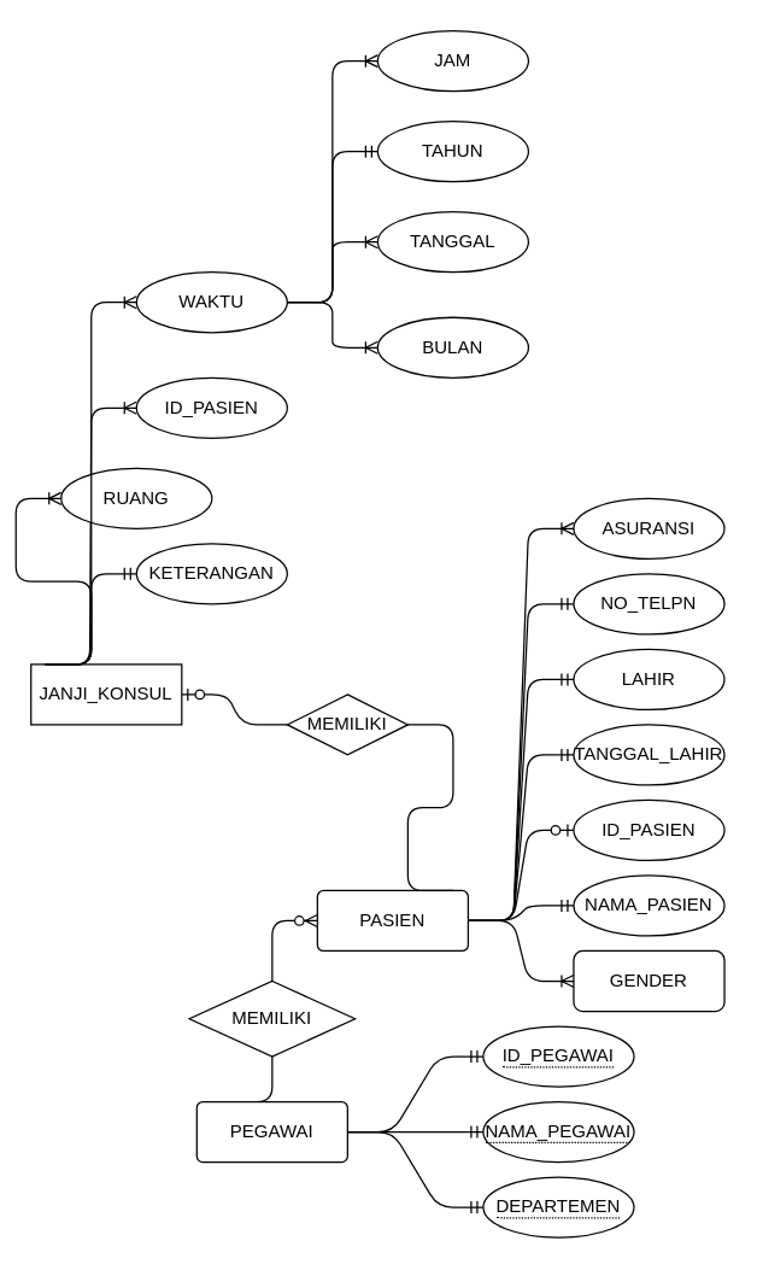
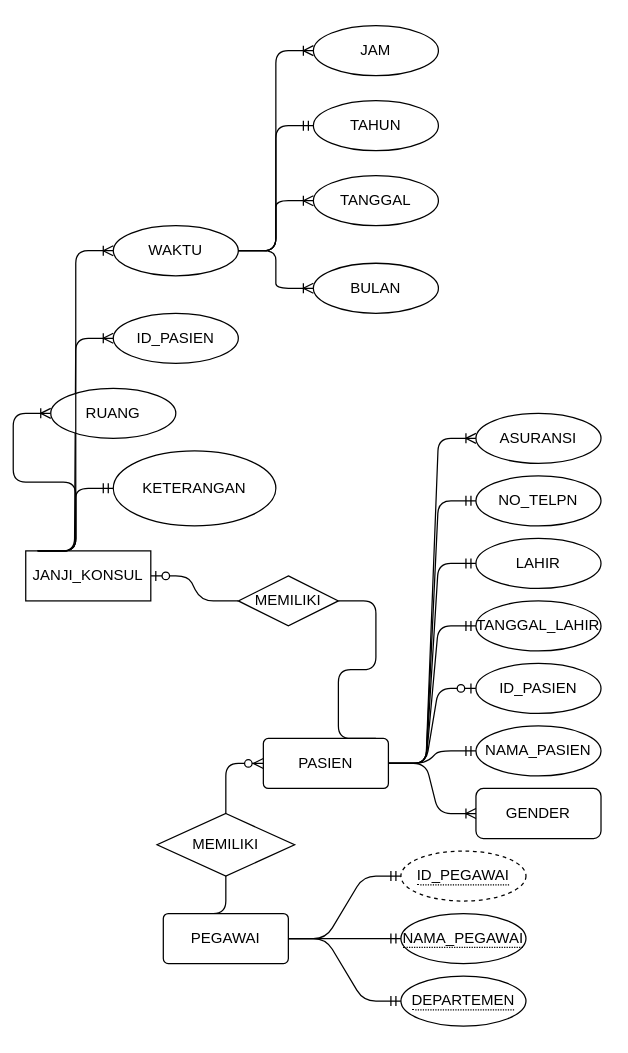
  <mxCell id="0" />
  <mxCell id="1" parent="0" />
  <mxCell id="2" value="" style="edgeStyle=entityRelationEdgeStyle;fontSize=12;html=1;endArrow=ERmandOne;entryX=0;entryY=0.5;entryDx=0;entryDy=0;" edge="1" parent="1" target="5"><mxGeometry width="100" height="100" relative="1" as="geometry"><mxPoint x="230" y="750" as="sourcePoint" /><mxPoint x="320" y="710" as="targetPoint" /></mxGeometry></mxCell>
  <mxCell id="3" value="" style="edgeStyle=entityRelationEdgeStyle;fontSize=12;html=1;endArrow=ERmandOne;" edge="1" parent="1"><mxGeometry width="100" height="100" relative="1" as="geometry"><mxPoint x="230" y="750" as="sourcePoint" /><mxPoint x="320" y="750" as="targetPoint" /></mxGeometry></mxCell>
  <mxCell id="4" value="" style="edgeStyle=entityRelationEdgeStyle;fontSize=12;html=1;endArrow=ERmandOne;" edge="1" parent="1"><mxGeometry width="100" height="100" relative="1" as="geometry"><mxPoint x="230" y="750" as="sourcePoint" /><mxPoint x="320" y="800" as="targetPoint" /></mxGeometry></mxCell>
- <mxCell id="5" value="&lt;span style=&quot;border-bottom: 1px dotted&quot;&gt;ID_PEGAWAI&lt;/span&gt;" style="ellipse;whiteSpace=wrap;html=1;align=center;" vertex="1" parent="1"><mxGeometry x="320" y="680" width="100" height="40" as="geometry" /></mxCell>
+ <mxCell id="5" value="&lt;span style=&quot;border-bottom: 1px dotted&quot;&gt;ID_PEGAWAI&lt;/span&gt;" style="ellipse;whiteSpace=wrap;html=1;align=center;dashed=1;" vertex="1" parent="1"><mxGeometry x="320" y="680" width="100" height="40" as="geometry" /></mxCell>
  <mxCell id="6" value="&lt;span style=&quot;border-bottom: 1px dotted&quot;&gt;NAMA_PEGAWAI&lt;/span&gt;" style="ellipse;whiteSpace=wrap;html=1;align=center;" vertex="1" parent="1"><mxGeometry x="320" y="730" width="100" height="40" as="geometry" /></mxCell>
  <mxCell id="7" value="&lt;span style=&quot;border-bottom: 1px dotted&quot;&gt;DEPARTEMEN&lt;/span&gt;" style="ellipse;whiteSpace=wrap;html=1;align=center;" vertex="1" parent="1"><mxGeometry x="320" y="780" width="100" height="40" as="geometry" /></mxCell>
  <mxCell id="8" value="" style="edgeStyle=entityRelationEdgeStyle;fontSize=12;html=1;endArrow=ERzeroToMany;endFill=1;entryX=0;entryY=0.5;entryDx=0;entryDy=0;" edge="1" parent="1" target="9"><mxGeometry width="100" height="100" relative="1" as="geometry"><mxPoint x="150" y="730" as="sourcePoint" /><mxPoint x="190" y="610" as="targetPoint" /></mxGeometry></mxCell>
  <mxCell id="9" value="PASIEN" style="rounded=1;arcSize=10;whiteSpace=wrap;html=1;align=center;" vertex="1" parent="1"><mxGeometry x="210" y="590" width="100" height="40" as="geometry" /></mxCell>
  <mxCell id="10" value="PEGAWAI" style="rounded=1;arcSize=10;whiteSpace=wrap;html=1;align=center;" vertex="1" parent="1"><mxGeometry x="130" y="730" width="100" height="40" as="geometry" /></mxCell>
  <mxCell id="11" value="" style="edgeStyle=entityRelationEdgeStyle;fontSize=12;html=1;endArrow=ERzeroToOne;endFill=1;" edge="1" parent="1" target="12"><mxGeometry width="100" height="100" relative="1" as="geometry"><mxPoint x="310" y="610" as="sourcePoint" /><mxPoint x="410" y="550" as="targetPoint" /></mxGeometry></mxCell>
  <mxCell id="12" value="ID_PASIEN" style="ellipse;whiteSpace=wrap;html=1;align=center;" vertex="1" parent="1"><mxGeometry x="380" y="530" width="100" height="40" as="geometry" /></mxCell>
  <mxCell id="13" value="NAMA_PASIEN" style="ellipse;whiteSpace=wrap;html=1;align=center;" vertex="1" parent="1"><mxGeometry x="380" y="580" width="100" height="40" as="geometry" /></mxCell>
  <mxCell id="14" value="GENDER" style="whiteSpace=wrap;html=1;align=center;rounded=1;" vertex="1" parent="1"><mxGeometry x="380" y="630" width="100" height="40" as="geometry" /></mxCell>
  <mxCell id="15" value="" style="edgeStyle=entityRelationEdgeStyle;fontSize=12;html=1;endArrow=ERmandOne;entryX=0;entryY=0.5;entryDx=0;entryDy=0;" edge="1" parent="1" target="13"><mxGeometry width="100" height="100" relative="1" as="geometry"><mxPoint x="310" y="610" as="sourcePoint" /><mxPoint x="410" y="510" as="targetPoint" /></mxGeometry></mxCell>
  <mxCell id="16" value="TANGGAL_LAHIR" style="ellipse;whiteSpace=wrap;html=1;align=center;" vertex="1" parent="1"><mxGeometry x="380" y="480" width="100" height="40" as="geometry" /></mxCell>
  <mxCell id="17" value="LAHIR" style="ellipse;whiteSpace=wrap;html=1;align=center;" vertex="1" parent="1"><mxGeometry x="380" y="430" width="100" height="40" as="geometry" /></mxCell>
  <mxCell id="18" value="NO_TELPN" style="ellipse;whiteSpace=wrap;html=1;align=center;" vertex="1" parent="1"><mxGeometry x="380" y="380" width="100" height="40" as="geometry" /></mxCell>
  <mxCell id="19" value="" style="edgeStyle=entityRelationEdgeStyle;fontSize=12;html=1;endArrow=ERoneToMany;entryX=0;entryY=0.5;entryDx=0;entryDy=0;" edge="1" parent="1" target="14"><mxGeometry width="100" height="100" relative="1" as="geometry"><mxPoint x="310" y="610" as="sourcePoint" /><mxPoint x="410" y="510" as="targetPoint" /></mxGeometry></mxCell>
  <mxCell id="20" value="" style="edgeStyle=entityRelationEdgeStyle;fontSize=12;html=1;endArrow=ERmandOne;" edge="1" parent="1"><mxGeometry width="100" height="100" relative="1" as="geometry"><mxPoint x="310" y="610" as="sourcePoint" /><mxPoint x="380" y="500" as="targetPoint" /></mxGeometry></mxCell>
  <mxCell id="21" value="" style="edgeStyle=entityRelationEdgeStyle;fontSize=12;html=1;endArrow=ERmandOne;entryX=0;entryY=0.5;entryDx=0;entryDy=0;" edge="1" parent="1" target="17"><mxGeometry width="100" height="100" relative="1" as="geometry"><mxPoint x="310" y="610" as="sourcePoint" /><mxPoint x="410" y="510" as="targetPoint" /></mxGeometry></mxCell>
  <mxCell id="22" value="" style="edgeStyle=entityRelationEdgeStyle;fontSize=12;html=1;endArrow=ERmandOne;entryX=0;entryY=0.5;entryDx=0;entryDy=0;" edge="1" parent="1" target="18"><mxGeometry width="100" height="100" relative="1" as="geometry"><mxPoint x="310" y="610" as="sourcePoint" /><mxPoint x="410" y="510" as="targetPoint" /></mxGeometry></mxCell>
  <mxCell id="23" value="ASURANSI" style="ellipse;whiteSpace=wrap;html=1;align=center;" vertex="1" parent="1"><mxGeometry x="380" y="330" width="100" height="40" as="geometry" /></mxCell>
  <mxCell id="24" value="" style="edgeStyle=entityRelationEdgeStyle;fontSize=12;html=1;endArrow=ERoneToMany;entryX=0;entryY=0.5;entryDx=0;entryDy=0;" edge="1" parent="1" target="23"><mxGeometry width="100" height="100" relative="1" as="geometry"><mxPoint x="310" y="610" as="sourcePoint" /><mxPoint x="410" y="510" as="targetPoint" /></mxGeometry></mxCell>
  <mxCell id="25" value="" style="edgeStyle=entityRelationEdgeStyle;fontSize=12;html=1;endArrow=ERzeroToOne;endFill=1;entryX=1;entryY=0.5;entryDx=0;entryDy=0;startArrow=none;" edge="1" parent="1" source="43" target="26"><mxGeometry width="100" height="100" relative="1" as="geometry"><mxPoint x="240" y="590" as="sourcePoint" /><mxPoint x="20" y="460" as="targetPoint" /></mxGeometry></mxCell>
  <mxCell id="26" value="JANJI_KONSUL" style="whiteSpace=wrap;html=1;align=center;" vertex="1" parent="1"><mxGeometry x="20" y="440" width="100" height="40" as="geometry" /></mxCell>
  <mxCell id="27" value="" style="edgeStyle=entityRelationEdgeStyle;fontSize=12;html=1;endArrow=ERoneToMany;" edge="1" parent="1"><mxGeometry width="100" height="100" relative="1" as="geometry"><mxPoint x="29" y="440" as="sourcePoint" /><mxPoint x="90" y="270" as="targetPoint" /></mxGeometry></mxCell>
  <mxCell id="28" value="ID_PASIEN" style="ellipse;whiteSpace=wrap;html=1;align=center;" vertex="1" parent="1"><mxGeometry x="90" y="250" width="100" height="40" as="geometry" /></mxCell>
  <mxCell id="29" value="" style="edgeStyle=entityRelationEdgeStyle;fontSize=12;html=1;endArrow=ERoneToMany;" edge="1" parent="1" target="30"><mxGeometry width="100" height="100" relative="1" as="geometry"><mxPoint y="440" as="sourcePoint" x="30" /><mxPoint x="90" y="330" as="targetPoint" /></mxGeometry></mxCell>
  <mxCell id="30" value="RUANG" style="ellipse;whiteSpace=wrap;html=1;align=center;" vertex="1" parent="1"><mxGeometry x="40" y="310" width="100" height="40" as="geometry" /></mxCell>
  <mxCell id="31" value="" style="edgeStyle=entityRelationEdgeStyle;fontSize=12;html=1;endArrow=ERmandOne;" edge="1" parent="1" target="32"><mxGeometry width="100" height="100" relative="1" as="geometry"><mxPoint y="440" as="sourcePoint" x="30" /><mxPoint x="90" y="380" as="targetPoint" /></mxGeometry></mxCell>
- <mxCell id="32" value="KETERANGAN" style="ellipse;whiteSpace=wrap;html=1;align=center;" vertex="1" parent="1"><mxGeometry x="90" y="360" width="100" height="40" as="geometry" /></mxCell>
+ <mxCell id="32" value="KETERANGAN" style="ellipse;whiteSpace=wrap;html=1;align=center;" vertex="1" parent="1"><mxGeometry x="90" y="360" width="130" height="60" as="geometry" /></mxCell>
  <mxCell id="33" value="" style="edgeStyle=entityRelationEdgeStyle;fontSize=12;html=1;endArrow=ERoneToMany;" edge="1" parent="1" target="34"><mxGeometry width="100" height="100" relative="1" as="geometry"><mxPoint y="440" as="sourcePoint" x="30" /><mxPoint x="90" y="200" as="targetPoint" /></mxGeometry></mxCell>
  <mxCell id="34" value="WAKTU" style="ellipse;whiteSpace=wrap;html=1;align=center;" vertex="1" parent="1"><mxGeometry x="90" y="180" width="100" height="40" as="geometry" /></mxCell>
  <mxCell id="35" value="" style="edgeStyle=entityRelationEdgeStyle;fontSize=12;html=1;endArrow=ERoneToMany;" edge="1" parent="1" target="36"><mxGeometry width="100" height="100" relative="1" as="geometry"><mxPoint x="190" y="200" as="sourcePoint" /><mxPoint x="270" y="150" as="targetPoint" /></mxGeometry></mxCell>
  <mxCell id="36" value="TANGGAL" style="ellipse;whiteSpace=wrap;html=1;align=center;" vertex="1" parent="1"><mxGeometry x="250" y="140" width="100" height="40" as="geometry" /></mxCell>
  <mxCell id="37" value="" style="edgeStyle=entityRelationEdgeStyle;fontSize=12;html=1;endArrow=ERoneToMany;" edge="1" parent="1" target="38"><mxGeometry width="100" height="100" relative="1" as="geometry"><mxPoint x="190" y="200" as="sourcePoint" /><mxPoint x="250" y="230" as="targetPoint" /></mxGeometry></mxCell>
  <mxCell id="38" value="BULAN" style="ellipse;whiteSpace=wrap;html=1;align=center;" vertex="1" parent="1"><mxGeometry x="250" y="210" width="100" height="40" as="geometry" /></mxCell>
  <mxCell id="39" value="" style="edgeStyle=entityRelationEdgeStyle;fontSize=12;html=1;endArrow=ERmandOne;" edge="1" parent="1" target="40"><mxGeometry width="100" height="100" relative="1" as="geometry"><mxPoint x="190" y="200" as="sourcePoint" /><mxPoint x="250" y="100" as="targetPoint" /></mxGeometry></mxCell>
  <mxCell id="40" value="TAHUN" style="ellipse;whiteSpace=wrap;html=1;align=center;" vertex="1" parent="1"><mxGeometry x="250" y="80" width="100" height="40" as="geometry" /></mxCell>
  <mxCell id="41" value="" style="edgeStyle=entityRelationEdgeStyle;fontSize=12;html=1;endArrow=ERoneToMany;" edge="1" parent="1" target="42"><mxGeometry width="100" height="100" relative="1" as="geometry"><mxPoint x="190" y="200" as="sourcePoint" /><mxPoint x="250" y="30" as="targetPoint" /></mxGeometry></mxCell>
  <mxCell id="42" value="JAM" style="ellipse;whiteSpace=wrap;html=1;align=center;" vertex="1" parent="1"><mxGeometry x="250" y="20" width="100" height="40" as="geometry" /></mxCell>
  <mxCell id="43" value="MEMILIKI" style="shape=rhombus;perimeter=rhombusPerimeter;whiteSpace=wrap;html=1;align=center;" vertex="1" parent="1"><mxGeometry x="190" y="460" width="80" height="40" as="geometry" /></mxCell>
  <mxCell id="44" value="" style="edgeStyle=entityRelationEdgeStyle;fontSize=12;html=1;endArrow=none;endFill=1;exitX=1;exitY=0.5;exitDx=0;exitDy=0;" edge="1" parent="1" source="43"><mxGeometry width="100" height="100" relative="1" as="geometry"><mxPoint x="240" y="460" as="sourcePoint" /><mxPoint x="300" y="590" as="targetPoint" /></mxGeometry></mxCell>
  <mxCell id="45" value="MEMILIKI" style="shape=rhombus;perimeter=rhombusPerimeter;whiteSpace=wrap;html=1;align=center;" vertex="1" parent="1"><mxGeometry x="125" y="650" width="110" height="50" as="geometry" /></mxCell>
